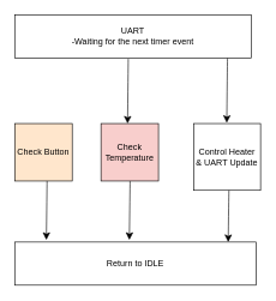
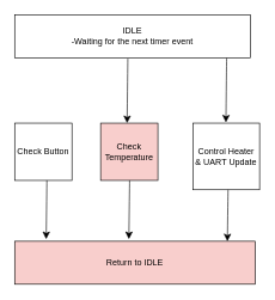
  <mxCell id="0" />
  <mxCell id="1" parent="0" />
- <mxCell id="2" value="UART&lt;div&gt;-Waiting for the next timer event&lt;/div&gt;" style="rounded=0;whiteSpace=wrap;html=1;" vertex="1" parent="1"><mxGeometry x="20" y="20" width="329" height="60" as="geometry" /></mxCell>
- <mxCell id="3" value="Check Button" style="whiteSpace=wrap;html=1;aspect=fixed;fillColor=#ffe6cc;" vertex="1" parent="1"><mxGeometry x="20" y="171" width="80" height="80" as="geometry" /></mxCell>
+ <mxCell id="2" value="IDLE&lt;div&gt;-Waiting for the next timer event&lt;/div&gt;" style="rounded=0;whiteSpace=wrap;html=1;" vertex="1" parent="1"><mxGeometry x="20" y="20" width="329" height="60" as="geometry" /></mxCell>
+ <mxCell id="3" value="Check Button" style="whiteSpace=wrap;html=1;aspect=fixed;" vertex="1" parent="1"><mxGeometry x="20" y="171" width="80" height="80" as="geometry" /></mxCell>
  <mxCell id="4" value="Check Temperature" style="whiteSpace=wrap;html=1;aspect=fixed;fillColor=#f8cecc;" vertex="1" parent="1"><mxGeometry x="140" y="171" width="80" height="80" as="geometry" /></mxCell>
  <mxCell id="5" value="Control Heater&lt;div&gt;&amp;amp; UART Update&lt;/div&gt;" style="whiteSpace=wrap;html=1;aspect=fixed;" vertex="1" parent="1"><mxGeometry x="269" y="171" width="93" height="93" as="geometry" /></mxCell>
- <mxCell id="6" value="Return to IDLE" style="rounded=0;whiteSpace=wrap;html=1;" vertex="1" parent="1"><mxGeometry x="20" y="336" width="336" height="60" as="geometry" /></mxCell>
+ <mxCell id="6" value="Return to IDLE" style="rounded=0;whiteSpace=wrap;html=1;fillColor=#f8cecc;" vertex="1" parent="1"><mxGeometry x="20" y="336" width="336" height="60" as="geometry" /></mxCell>
  <mxCell id="7" value="" style="endArrow=classic;html=1;rounded=0;fontSize=12;startSize=8;endSize=8;curved=1;entryX=0.5;entryY=0;entryDx=0;entryDy=0;exitX=0.125;exitY=1.017;exitDx=0;exitDy=0;exitPerimeter=0;" edge="1" parent="1"><mxGeometry width="50" height="50" relative="1" as="geometry"><mxPoint x="178" y="81" as="sourcePoint" /><mxPoint x="177" y="171" as="targetPoint" /></mxGeometry></mxCell>
  <mxCell id="8" value="" style="endArrow=classic;html=1;rounded=0;fontSize=12;startSize=8;endSize=8;curved=1;entryX=0.5;entryY=0;entryDx=0;entryDy=0;exitX=0.125;exitY=1.017;exitDx=0;exitDy=0;exitPerimeter=0;" edge="1" parent="1"><mxGeometry width="50" height="50" relative="1" as="geometry"><mxPoint x="316" y="80" as="sourcePoint" /><mxPoint x="315" y="170" as="targetPoint" /></mxGeometry></mxCell>
  <mxCell id="9" value="" style="endArrow=classic;html=1;rounded=0;fontSize=12;startSize=8;endSize=8;curved=1;exitX=0.125;exitY=1.017;exitDx=0;exitDy=0;exitPerimeter=0;" edge="1" parent="1"><mxGeometry width="50" height="50" relative="1" as="geometry"><mxPoint x="65" y="251" as="sourcePoint" /><mxPoint x="64" y="333" as="targetPoint" /></mxGeometry></mxCell>
  <mxCell id="10" value="" style="endArrow=classic;html=1;rounded=0;fontSize=12;startSize=8;endSize=8;curved=1;exitX=0.125;exitY=1.017;exitDx=0;exitDy=0;exitPerimeter=0;" edge="1" parent="1"><mxGeometry width="50" height="50" relative="1" as="geometry"><mxPoint x="180.5" y="251" as="sourcePoint" /><mxPoint x="179.5" y="333" as="targetPoint" /></mxGeometry></mxCell>
  <mxCell id="11" value="" style="endArrow=classic;html=1;rounded=0;fontSize=12;startSize=8;endSize=8;curved=1;exitX=0.125;exitY=1.017;exitDx=0;exitDy=0;exitPerimeter=0;" edge="1" parent="1"><mxGeometry width="50" height="50" relative="1" as="geometry"><mxPoint x="318" y="264" as="sourcePoint" /><mxPoint x="317" y="336" as="targetPoint" /></mxGeometry></mxCell>
